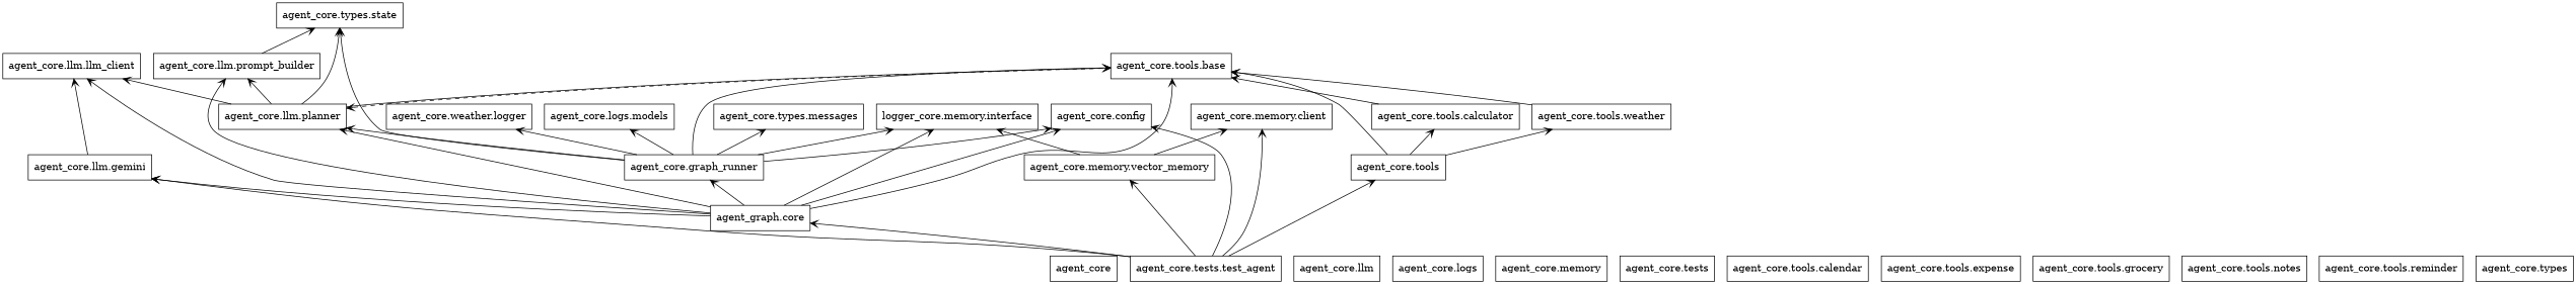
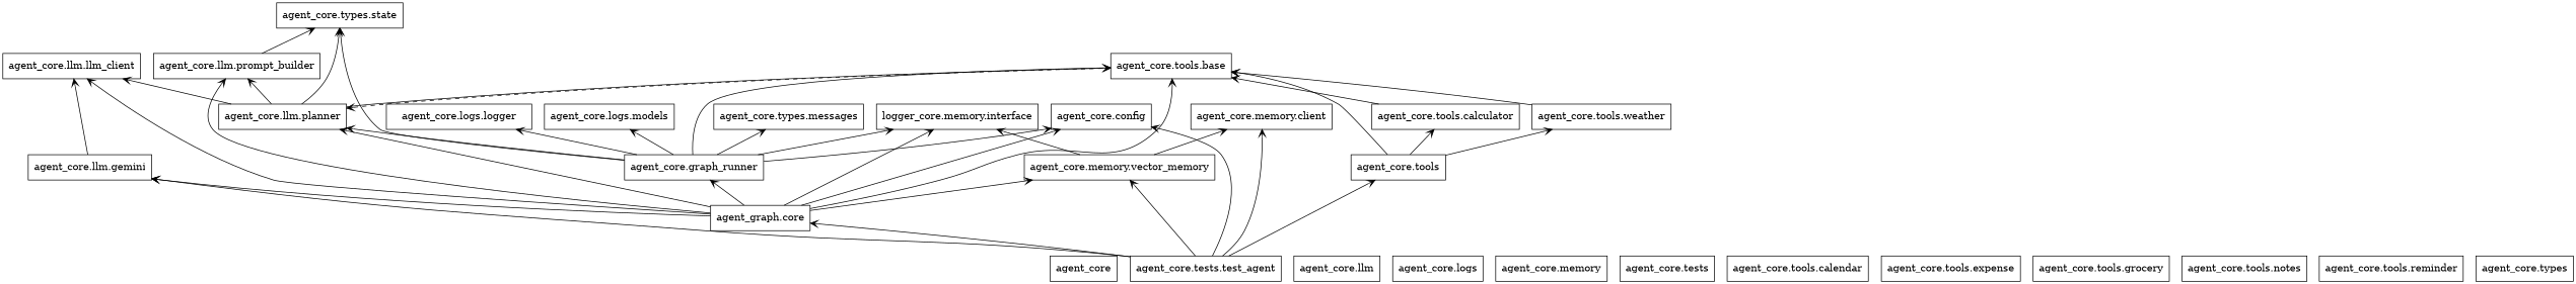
  digraph {
    rankdir=BT
    node [color=black shape=box style=solid]
    edge [arrowhead=open arrowtail=none]
    n1 [label=agent_core]
    n2 [label="agent_core.config"]
    n3 [label="agent_graph.core"]
    n4 [label="agent_core.graph_runner"]
    n5 [label="agent_core.llm.gemini"]
    n6 [label="agent_core.llm.llm_client"]
    n7 [label="agent_core.llm.planner"]
    n8 [label="agent_core.llm.prompt_builder"]
    n9 [label="logger_core.memory.interface"]
    n10 [label="agent_core.memory.vector_memory"]
    n11 [label="agent_core.tools.base"]
-   n12 [label="agent_core.weather.logger"]
+   n12 [label="agent_core.logs.logger"]
    n13 [label="agent_core.logs.models"]
    n14 [label="agent_core.types.messages"]
    n15 [label="agent_core.types.state"]
    n16 [label="agent_core.memory.client"]
    n17 [label="agent_core.llm"]
    n18 [label="agent_core.logs"]
    n19 [label="agent_core.memory"]
    n20 [label="agent_core.tests"]
    n21 [label="agent_core.tests.test_agent"]
    n22 [label="agent_core.tools"]
    n23 [label="agent_core.tools.calculator"]
    n24 [label="agent_core.tools.weather"]
    n25 [label="agent_core.tools.calendar"]
    n26 [label="agent_core.tools.expense"]
    n27 [label="agent_core.tools.grocery"]
    n28 [label="agent_core.tools.notes"]
    n29 [label="agent_core.tools.reminder"]
    n30 [label="agent_core.types"]
    n3 -> n2
    n3 -> n4
    n3 -> n5
    n3 -> n6
    n3 -> n7
    n3 -> n8
    n3 -> n9
+   n3 -> n10
    n3 -> n11
    n4 -> n2
    n4 -> n7
    n4 -> n9
    n4 -> n11
    n4 -> n12
    n4 -> n13
    n4 -> n14
    n4 -> n15
    n5 -> n6
    n7 -> n6
    n7 -> n8
    n7 -> n11
    n7 -> n15
    n8 -> n15
    n10 -> n9
    n10 -> n16
    n11 -> n7 [style=dashed]
    n21 -> n2
    n21 -> n3
    n21 -> n5
    n21 -> n10
    n21 -> n16
    n21 -> n22
    n22 -> n11
    n22 -> n23
    n22 -> n24
    n23 -> n11
    n24 -> n11
  }
